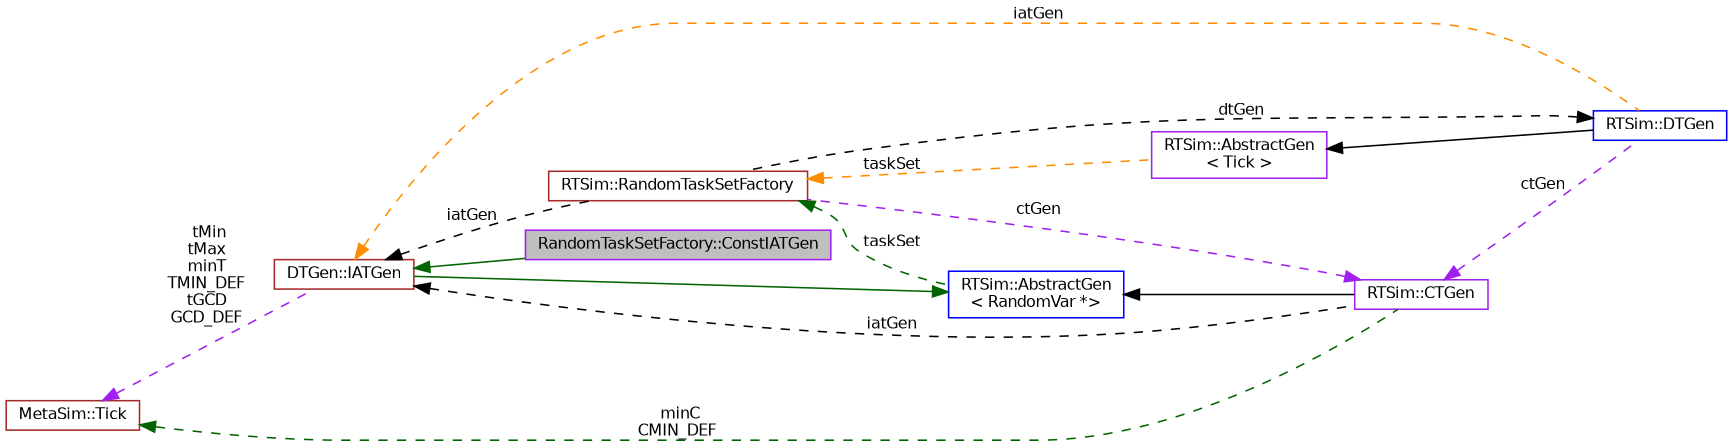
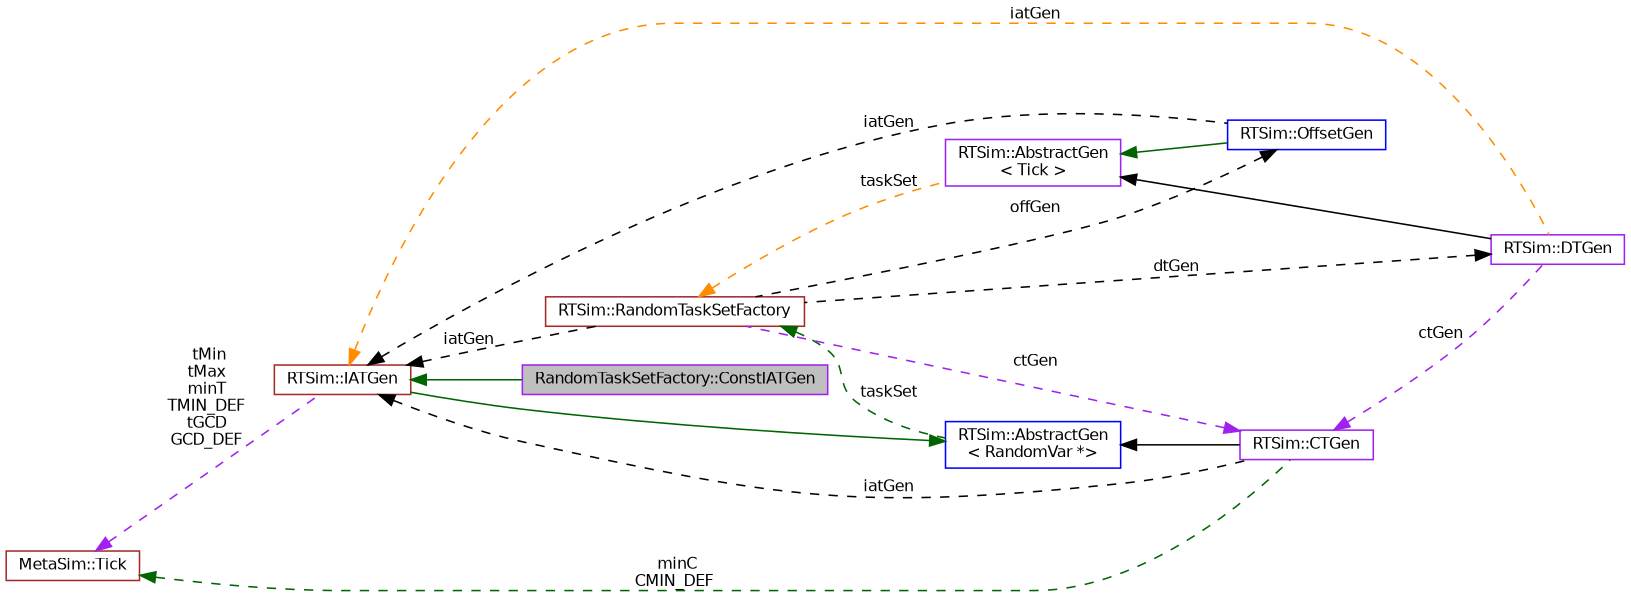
  digraph {
    rankdir=LR
    node [color=purple fillcolor=white fontname=Helvetica fontsize=10 shape=record style=filled]
    edge [color=black dir=back fontname=Helvetica fontsize=10 labelfontname=Helvetica labelfontsize=10 style=dashed]
    n1 [fillcolor=grey75 fontcolor=black height=0.2 label="RandomTaskSetFactory::ConstIATGen" width=0.4]
-   n2 [color=brown height=0.2 label="DTGen::IATGen" width=0.4]
+   n2 [color=brown height=0.2 label="RTSim::IATGen" width=0.4]
    n3 [color=brown height=0.2 label="RTSim::RandomTaskSetFactory" width=0.4]
-   n5 [color=blue height=0.2 label="RTSim::DTGen" width=0.4]
+   n4 [color=blue height=0.2 label="RTSim::OffsetGen" width=0.4]
+   n5 [height=0.2 label="RTSim::DTGen" width=0.4]
    n6 [height=0.2 label="RTSim::CTGen" width=0.4]
    n7 [color=blue height=0.2 label="RTSim::AbstractGen\l\< RandomVar *\>" width=0.4]
    n8 [height=0.2 label="RTSim::AbstractGen\l\< Tick \>" width=0.4]
    n9 [color=brown height=0.2 label="MetaSim::Tick" width=0.4]
    n2 -> n1 [color=darkgreen style=solid]
    n2 -> n3 [label=" iatGen"]
+   n2 -> n4 [label=" iatGen"]
    n2 -> n5 [color=darkorange label=" iatGen"]
    n2 -> n6 [label=" iatGen"]
    n3 -> n7 [color=darkgreen label=" taskSet"]
    n3 -> n8 [color=darkorange label=" taskSet"]
+   n4 -> n3 [label=" offGen"]
    n5 -> n3 [label=" dtGen"]
    n6 -> n3 [color=purple label=" ctGen"]
    n6 -> n5 [color=purple label=" ctGen"]
    n7 -> n2 [color=darkgreen style=solid]
    n7 -> n6 [style=solid]
+   n8 -> n4 [color=darkgreen style=solid]
    n8 -> n5 [style=solid]
    n9 -> n2 [color=purple label=" tMin\ntMax\nminT\nTMIN_DEF\ntGCD\nGCD_DEF"]
    n9 -> n6 [color=darkgreen label=" minC\nCMIN_DEF"]
  }
